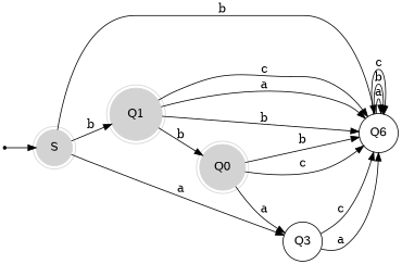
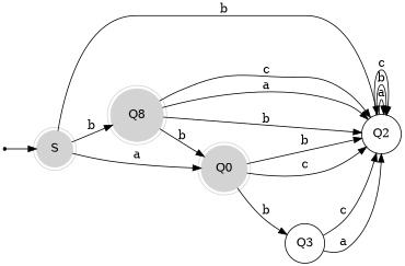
  digraph {
    rankdir=LR
    node [shape=doublecircle]
    start [shape=point]
    S [color=lightgrey style=filled]
    Q3 [shape=circle]
-   Q2 [shape=circle label=Q6]
-   Q1 [color=lightgrey style=filled]
+   Q2 [shape=circle]
+   Q1 [color=lightgrey style=filled label=Q8]
    Q0 [color=lightgrey style=filled]
    start -> S
-   S -> Q3 [label=a]
+   S -> Q0 [label=a]
    S -> Q2 [label=b]
    S -> Q1 [label=b]
    Q3 -> Q2 [label=a]
    Q3 -> Q2 [label=c]
    Q2 -> Q2 [label=a]
    Q2 -> Q2 [label=b]
    Q2 -> Q2 [label=c]
    Q1 -> Q2 [label=a]
    Q1 -> Q2 [label=b]
    Q1 -> Q2 [label=c]
    Q1 -> Q0 [label=b]
-   Q0 -> Q3 [label=a]
+   Q0 -> Q3 [label=b]
    Q0 -> Q2 [label=b]
    Q0 -> Q2 [label=c]
  }
